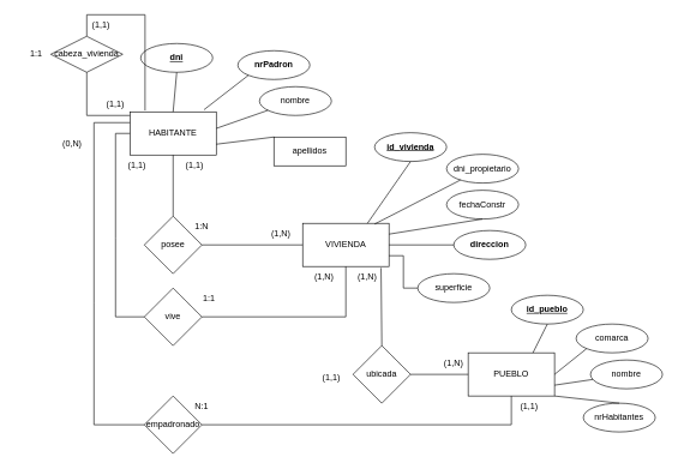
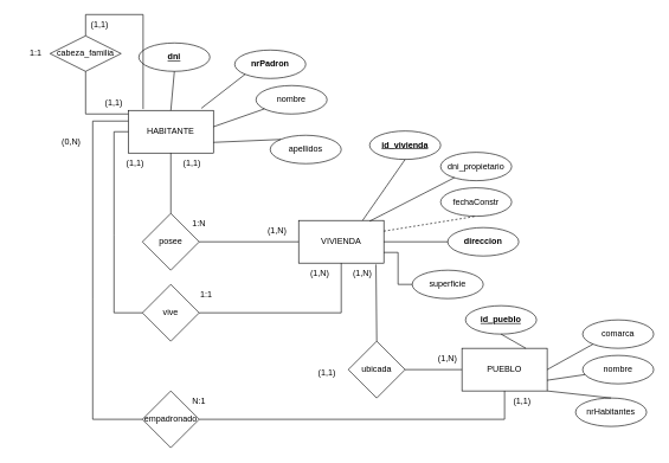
  <mxCell id="0" />
  <mxCell id="1" parent="0" />
  <mxCell id="2" value="HABITANTE" style="rounded=0;whiteSpace=wrap;html=1;" parent="1" vertex="1"><mxGeometry x="180" y="155" width="120" height="60" as="geometry" /></mxCell>
  <mxCell id="3" value="VIVIENDA" style="rounded=0;whiteSpace=wrap;html=1;" parent="1" vertex="1"><mxGeometry x="420" y="310" width="120" height="60" as="geometry" /></mxCell>
  <mxCell id="4" value="PUEBLO" style="rounded=0;whiteSpace=wrap;html=1;" parent="1" vertex="1"><mxGeometry x="650" y="490" width="120" height="60" as="geometry" /></mxCell>
  <mxCell id="5" value="nrHabitantes" style="ellipse;whiteSpace=wrap;html=1;" parent="1" vertex="1"><mxGeometry x="810" y="560" width="100" height="40" as="geometry" /></mxCell>
  <mxCell id="6" value="nombre" style="ellipse;whiteSpace=wrap;html=1;fontStyle=0" parent="1" vertex="1"><mxGeometry x="820" y="500" width="100" height="40" as="geometry" /></mxCell>
  <mxCell id="7" value="fechaConstr" style="ellipse;whiteSpace=wrap;html=1;" parent="1" vertex="1"><mxGeometry x="620" y="264" width="100" height="40" as="geometry" /></mxCell>
  <mxCell id="8" value="direccion" style="ellipse;whiteSpace=wrap;html=1;fontStyle=1" parent="1" vertex="1"><mxGeometry x="630" y="320" width="100" height="40" as="geometry" /></mxCell>
  <mxCell id="9" value="" style="edgeStyle=orthogonalEdgeStyle;rounded=0;orthogonalLoop=1;jettySize=auto;html=1;endArrow=none;endFill=0;exitX=0;exitY=0.5;exitDx=0;exitDy=0;entryX=1;entryY=0.75;entryDx=0;entryDy=0;" parent="1" source="10" target="3" edge="1"><mxGeometry relative="1" as="geometry"><mxPoint x="945" y="210" as="sourcePoint" /></mxGeometry></mxCell>
  <mxCell id="10" value="superficie" style="ellipse;whiteSpace=wrap;html=1;" parent="1" vertex="1"><mxGeometry x="580" y="380" width="100" height="40" as="geometry" /></mxCell>
- <mxCell id="11" value="apellidos" style="whiteSpace=wrap;html=1;rounded=0;" parent="1" vertex="1"><mxGeometry x="380" y="190" width="100" height="40" as="geometry" /></mxCell>
+ <mxCell id="11" value="apellidos" style="ellipse;whiteSpace=wrap;html=1;" parent="1" vertex="1"><mxGeometry x="380" y="190" width="100" height="40" as="geometry" /></mxCell>
  <mxCell id="12" value="nombre" style="ellipse;whiteSpace=wrap;html=1;" parent="1" vertex="1"><mxGeometry x="360" y="120" width="100" height="40" as="geometry" /></mxCell>
  <mxCell id="13" value="&lt;b&gt;&lt;span&gt;nrPadron&lt;/span&gt;&lt;/b&gt;" style="ellipse;whiteSpace=wrap;html=1;fontStyle=0" parent="1" vertex="1"><mxGeometry x="330" y="70" width="100" height="40" as="geometry" /></mxCell>
  <mxCell id="14" value="dni" style="ellipse;whiteSpace=wrap;html=1;fontStyle=5" parent="1" vertex="1"><mxGeometry x="195" y="60" width="100" height="40" as="geometry" /></mxCell>
  <mxCell id="15" value="&lt;span&gt;&lt;span&gt;dni_propietario&lt;/span&gt;&lt;/span&gt;" style="ellipse;whiteSpace=wrap;html=1;fontStyle=0" parent="1" vertex="1"><mxGeometry x="620" y="214" width="100" height="40" as="geometry" /></mxCell>
- <mxCell id="16" value="comarca" style="ellipse;whiteSpace=wrap;html=1;" parent="1" vertex="1"><mxGeometry x="800" y="450" width="100" height="40" as="geometry" /></mxCell>
+ <mxCell id="16" value="comarca" style="ellipse;whiteSpace=wrap;html=1;" parent="1" vertex="1"><mxGeometry x="820" y="450" width="100" height="40" as="geometry" /></mxCell>
  <mxCell id="17" value="" style="endArrow=none;html=1;rounded=0;exitX=0.833;exitY=0.017;exitDx=0;exitDy=0;exitPerimeter=0;" parent="1" source="3" target="15" edge="1"><mxGeometry width="50" height="50" relative="1" as="geometry"><mxPoint x="875" y="190" as="sourcePoint" /><mxPoint x="925" y="140" as="targetPoint" /></mxGeometry></mxCell>
  <mxCell id="18" value="" style="endArrow=none;html=1;rounded=0;exitX=1;exitY=0.5;exitDx=0;exitDy=0;entryX=0;entryY=1;entryDx=0;entryDy=0;" parent="1" source="4" target="16" edge="1"><mxGeometry width="50" height="50" relative="1" as="geometry"><mxPoint x="770" y="524" as="sourcePoint" /><mxPoint x="820" y="474" as="targetPoint" /></mxGeometry></mxCell>
  <mxCell id="19" value="" style="endArrow=none;html=1;rounded=0;exitX=1;exitY=0.5;exitDx=0;exitDy=0;entryX=0;entryY=0.5;entryDx=0;entryDy=0;" parent="1" source="3" target="8" edge="1"><mxGeometry width="50" height="50" relative="1" as="geometry"><mxPoint x="785" y="210" as="sourcePoint" /><mxPoint x="835" y="160" as="targetPoint" /></mxGeometry></mxCell>
- <mxCell id="20" value="" style="endArrow=none;html=1;rounded=0;exitX=1;exitY=0.25;exitDx=0;exitDy=0;entryX=0.5;entryY=1;entryDx=0;entryDy=0;" parent="1" source="3" target="7" edge="1"><mxGeometry width="50" height="50" relative="1" as="geometry"><mxPoint x="675" y="220" as="sourcePoint" /><mxPoint x="725" y="170" as="targetPoint" /></mxGeometry></mxCell>
+ <mxCell id="20" value="" style="endArrow=none;html=1;rounded=0;exitX=1;exitY=0.25;exitDx=0;exitDy=0;entryX=0.5;entryY=1;entryDx=0;entryDy=0;dashed=1;" parent="1" source="3" target="7" edge="1"><mxGeometry width="50" height="50" relative="1" as="geometry"><mxPoint x="675" y="220" as="sourcePoint" /><mxPoint x="725" y="170" as="targetPoint" /></mxGeometry></mxCell>
  <mxCell id="21" value="" style="endArrow=none;html=1;rounded=0;entryX=1;entryY=0.75;entryDx=0;entryDy=0;" parent="1" source="6" target="4" edge="1"><mxGeometry width="50" height="50" relative="1" as="geometry"><mxPoint x="730" y="570" as="sourcePoint" /><mxPoint x="800" y="530" as="targetPoint" /></mxGeometry></mxCell>
  <mxCell id="22" value="" style="endArrow=none;html=1;rounded=0;exitX=0.5;exitY=0;exitDx=0;exitDy=0;entryX=1;entryY=1;entryDx=0;entryDy=0;" parent="1" source="5" target="4" edge="1"><mxGeometry width="50" height="50" relative="1" as="geometry"><mxPoint x="1070" y="480" as="sourcePoint" /><mxPoint x="790" y="540" as="targetPoint" /><Array as="points" /></mxGeometry></mxCell>
  <mxCell id="23" value="" style="endArrow=none;html=1;rounded=0;entryX=0.5;entryY=1;entryDx=0;entryDy=0;exitX=0.5;exitY=0;exitDx=0;exitDy=0;" parent="1" source="2" target="14" edge="1"><mxGeometry width="50" height="50" relative="1" as="geometry"><mxPoint x="250" y="150" as="sourcePoint" /><mxPoint x="345" y="175" as="targetPoint" /><Array as="points" /></mxGeometry></mxCell>
  <mxCell id="24" value="" style="endArrow=none;html=1;rounded=0;exitX=0.858;exitY=-0.05;exitDx=0;exitDy=0;entryX=0;entryY=1;entryDx=0;entryDy=0;exitPerimeter=0;" parent="1" source="2" target="13" edge="1"><mxGeometry width="50" height="50" relative="1" as="geometry"><mxPoint x="320" y="265" as="sourcePoint" /><mxPoint x="370" y="215" as="targetPoint" /></mxGeometry></mxCell>
  <mxCell id="25" value="" style="endArrow=none;html=1;rounded=0;exitX=0;exitY=0;exitDx=0;exitDy=0;entryX=1;entryY=0.75;entryDx=0;entryDy=0;" parent="1" source="11" target="2" edge="1"><mxGeometry width="50" height="50" relative="1" as="geometry"><mxPoint x="195" y="300" as="sourcePoint" /><mxPoint x="245" y="250" as="targetPoint" /></mxGeometry></mxCell>
  <mxCell id="26" value="" style="endArrow=none;html=1;rounded=0;exitX=1;exitY=0.383;exitDx=0;exitDy=0;exitPerimeter=0;" parent="1" source="2" target="12" edge="1"><mxGeometry width="50" height="50" relative="1" as="geometry"><mxPoint x="310" y="300" as="sourcePoint" /><mxPoint x="360" y="250" as="targetPoint" /></mxGeometry></mxCell>
  <mxCell id="27" value="posee" style="rhombus;whiteSpace=wrap;html=1;" parent="1" vertex="1"><mxGeometry x="200" y="300" width="80" height="80" as="geometry" /></mxCell>
  <mxCell id="28" value="" style="endArrow=none;html=1;rounded=0;entryX=0.5;entryY=1;entryDx=0;entryDy=0;exitX=0.5;exitY=0;exitDx=0;exitDy=0;" parent="1" source="27" target="2" edge="1"><mxGeometry width="50" height="50" relative="1" as="geometry"><mxPoint x="240" y="310" as="sourcePoint" /><mxPoint x="560" y="260" as="targetPoint" /></mxGeometry></mxCell>
  <mxCell id="29" value="" style="endArrow=none;html=1;rounded=0;exitX=1;exitY=0.5;exitDx=0;exitDy=0;entryX=0;entryY=0.5;entryDx=0;entryDy=0;" parent="1" source="27" target="3" edge="1"><mxGeometry width="50" height="50" relative="1" as="geometry"><mxPoint x="270" y="350" as="sourcePoint" /><mxPoint x="490" y="340" as="targetPoint" /></mxGeometry></mxCell>
  <mxCell id="30" value="vive" style="rhombus;whiteSpace=wrap;html=1;" parent="1" vertex="1"><mxGeometry x="200" y="400" width="80" height="80" as="geometry" /></mxCell>
  <mxCell id="31" value="" style="endArrow=none;html=1;rounded=0;entryX=0;entryY=0.5;entryDx=0;entryDy=0;exitX=0;exitY=0.5;exitDx=0;exitDy=0;" parent="1" source="30" target="2" edge="1"><mxGeometry width="50" height="50" relative="1" as="geometry"><mxPoint x="510" y="340" as="sourcePoint" /><mxPoint x="560" y="290" as="targetPoint" /><Array as="points"><mxPoint x="160" y="440" /><mxPoint x="160" y="330" /><mxPoint x="160" y="185" /></Array></mxGeometry></mxCell>
  <mxCell id="32" value="" style="endArrow=none;html=1;rounded=0;exitX=1;exitY=0.5;exitDx=0;exitDy=0;entryX=0.5;entryY=1;entryDx=0;entryDy=0;" parent="1" source="30" target="3" edge="1"><mxGeometry width="50" height="50" relative="1" as="geometry"><mxPoint x="410" y="470" as="sourcePoint" /><mxPoint x="460" y="420" as="targetPoint" /><Array as="points"><mxPoint x="480" y="440" /></Array></mxGeometry></mxCell>
  <mxCell id="33" value="(1,N)" style="text;html=1;strokeColor=none;fillColor=none;align=center;verticalAlign=middle;whiteSpace=wrap;rounded=0;" parent="1" vertex="1"><mxGeometry x="360" y="310" width="60" height="30" as="geometry" /></mxCell>
  <mxCell id="34" value="1:N" style="text;html=1;strokeColor=none;fillColor=none;align=center;verticalAlign=middle;whiteSpace=wrap;rounded=0;" parent="1" vertex="1"><mxGeometry x="250" y="300" width="60" height="30" as="geometry" /></mxCell>
  <mxCell id="35" value="(1,N)" style="text;html=1;strokeColor=none;fillColor=none;align=center;verticalAlign=middle;whiteSpace=wrap;rounded=0;" parent="1" vertex="1"><mxGeometry x="420" y="370" width="60" height="30" as="geometry" /></mxCell>
  <mxCell id="36" value="1:1" style="text;html=1;strokeColor=none;fillColor=none;align=center;verticalAlign=middle;whiteSpace=wrap;rounded=0;" parent="1" vertex="1"><mxGeometry x="260" y="400" width="60" height="30" as="geometry" /></mxCell>
  <mxCell id="37" value="ubicada" style="rhombus;whiteSpace=wrap;html=1;" parent="1" vertex="1"><mxGeometry x="490" y="480" width="80" height="80" as="geometry" /></mxCell>
  <mxCell id="38" value="" style="endArrow=none;html=1;rounded=0;exitX=0.5;exitY=0;exitDx=0;exitDy=0;entryX=0.908;entryY=1.033;entryDx=0;entryDy=0;entryPerimeter=0;" parent="1" source="37" target="3" edge="1"><mxGeometry width="50" height="50" relative="1" as="geometry"><mxPoint x="470" y="425" as="sourcePoint" /><mxPoint x="530" y="375" as="targetPoint" /></mxGeometry></mxCell>
  <mxCell id="39" value="" style="endArrow=none;html=1;rounded=0;entryX=0;entryY=0.5;entryDx=0;entryDy=0;exitX=1;exitY=0.5;exitDx=0;exitDy=0;" parent="1" source="37" target="4" edge="1"><mxGeometry width="50" height="50" relative="1" as="geometry"><mxPoint x="570" y="520" as="sourcePoint" /><mxPoint x="620" y="470" as="targetPoint" /></mxGeometry></mxCell>
  <mxCell id="40" value="(1,N)" style="text;html=1;strokeColor=none;fillColor=none;align=center;verticalAlign=middle;whiteSpace=wrap;rounded=0;" parent="1" vertex="1"><mxGeometry x="480" y="370" width="60" height="30" as="geometry" /></mxCell>
  <mxCell id="41" value="(1,N)" style="text;html=1;strokeColor=none;fillColor=none;align=center;verticalAlign=middle;whiteSpace=wrap;rounded=0;" parent="1" vertex="1"><mxGeometry x="600" y="490" width="60" height="30" as="geometry" /></mxCell>
  <mxCell id="42" value="(1,1)" style="text;html=1;strokeColor=none;fillColor=none;align=center;verticalAlign=middle;whiteSpace=wrap;rounded=0;" parent="1" vertex="1"><mxGeometry x="430" y="510" width="60" height="30" as="geometry" /></mxCell>
  <mxCell id="43" value="empadronado" style="rhombus;whiteSpace=wrap;html=1;" parent="1" vertex="1"><mxGeometry x="200" y="550" width="80" height="80" as="geometry" /></mxCell>
  <mxCell id="44" value="" style="endArrow=none;html=1;rounded=0;entryX=0;entryY=0.25;entryDx=0;entryDy=0;exitX=0;exitY=0.5;exitDx=0;exitDy=0;" parent="1" source="43" target="2" edge="1"><mxGeometry width="50" height="50" relative="1" as="geometry"><mxPoint x="120" y="214" as="sourcePoint" /><mxPoint x="170" y="164" as="targetPoint" /><Array as="points"><mxPoint x="130" y="590" /><mxPoint x="130" y="420" /><mxPoint x="130" y="170" /></Array></mxGeometry></mxCell>
  <mxCell id="45" value="" style="endArrow=none;html=1;rounded=0;entryX=0.5;entryY=1;entryDx=0;entryDy=0;exitX=1;exitY=0.5;exitDx=0;exitDy=0;" parent="1" source="43" target="4" edge="1"><mxGeometry width="50" height="50" relative="1" as="geometry"><mxPoint x="280" y="620" as="sourcePoint" /><mxPoint x="330" y="570" as="targetPoint" /><Array as="points"><mxPoint x="710" y="590" /></Array></mxGeometry></mxCell>
  <mxCell id="46" value="(0,N)" style="text;html=1;strokeColor=none;fillColor=none;align=center;verticalAlign=middle;whiteSpace=wrap;rounded=0;" parent="1" vertex="1"><mxGeometry x="70" y="184" width="60" height="30" as="geometry" /></mxCell>
  <mxCell id="47" value="(1,1)" style="text;html=1;strokeColor=none;fillColor=none;align=center;verticalAlign=middle;whiteSpace=wrap;rounded=0;" parent="1" vertex="1"><mxGeometry x="705" y="550" width="60" height="30" as="geometry" /></mxCell>
  <mxCell id="48" value="N:1" style="text;html=1;strokeColor=none;fillColor=none;align=center;verticalAlign=middle;whiteSpace=wrap;rounded=0;" parent="1" vertex="1"><mxGeometry x="250" y="550" width="60" height="30" as="geometry" /></mxCell>
  <mxCell id="49" style="edgeStyle=orthogonalEdgeStyle;rounded=0;orthogonalLoop=1;jettySize=auto;html=1;entryX=0.175;entryY=-0.033;entryDx=0;entryDy=0;entryPerimeter=0;exitX=0.5;exitY=0;exitDx=0;exitDy=0;endArrow=none;endFill=0;" parent="1" source="50" target="2" edge="1"><mxGeometry relative="1" as="geometry"><Array as="points"><mxPoint x="120" y="20" /><mxPoint x="201" y="20" /></Array></mxGeometry></mxCell>
- <mxCell id="50" value="cabeza_vivienda" style="rhombus;whiteSpace=wrap;html=1;" parent="1" vertex="1"><mxGeometry x="70" y="50" width="100" height="50" as="geometry" /></mxCell>
+ <mxCell id="50" value="cabeza_familia" style="rhombus;whiteSpace=wrap;html=1;" parent="1" vertex="1"><mxGeometry x="70" y="50" width="100" height="50" as="geometry" /></mxCell>
  <mxCell id="51" value="" style="endArrow=none;html=1;strokeWidth=1;rounded=0;entryX=0.5;entryY=1;entryDx=0;entryDy=0;endSize=4;startSize=4;" parent="1" target="50" edge="1"><mxGeometry width="50" height="50" relative="1" as="geometry"><mxPoint x="180" y="160" as="sourcePoint" /><mxPoint x="190" y="100" as="targetPoint" /><Array as="points"><mxPoint x="120" y="160" /></Array></mxGeometry></mxCell>
  <mxCell id="52" value="1:1" style="text;html=1;strokeColor=none;fillColor=none;align=center;verticalAlign=middle;whiteSpace=wrap;rounded=0;" parent="1" vertex="1"><mxGeometry y="60" width="60" height="30" as="geometry" x="20" /></mxCell>
  <mxCell id="53" value="(1,1)" style="text;html=1;strokeColor=none;fillColor=none;align=center;verticalAlign=middle;whiteSpace=wrap;rounded=0;" parent="1" vertex="1"><mxGeometry x="130" y="130" width="60" height="30" as="geometry" /></mxCell>
  <mxCell id="54" value="(1,1)" style="text;html=1;strokeColor=none;fillColor=none;align=center;verticalAlign=middle;whiteSpace=wrap;rounded=0;" parent="1" vertex="1"><mxGeometry x="110" y="20" width="60" height="30" as="geometry" /></mxCell>
- <mxCell id="55" value="id_pueblo" style="ellipse;whiteSpace=wrap;html=1;fontStyle=5" vertex="1" parent="1"><mxGeometry x="710" y="410" width="100" height="40" as="geometry" /></mxCell>
+ <mxCell id="55" value="id_pueblo" style="ellipse;whiteSpace=wrap;html=1;fontStyle=5" vertex="1" parent="1"><mxGeometry x="655" y="430" width="100" height="40" as="geometry" /></mxCell>
  <mxCell id="56" value="" style="endArrow=none;html=1;rounded=0;entryX=0.75;entryY=0;entryDx=0;entryDy=0;exitX=0.5;exitY=1;exitDx=0;exitDy=0;" edge="1" parent="1" source="55" target="4"><mxGeometry width="50" height="50" relative="1" as="geometry"><mxPoint x="833" y="537" as="sourcePoint" /><mxPoint x="780" y="545" as="targetPoint" /></mxGeometry></mxCell>
  <mxCell id="57" value="id_vivienda" style="ellipse;whiteSpace=wrap;html=1;fontStyle=5" vertex="1" parent="1"><mxGeometry x="520" y="184" width="100" height="40" as="geometry" /></mxCell>
  <mxCell id="58" value="" style="endArrow=none;html=1;rounded=0;exitX=0.75;exitY=0;exitDx=0;exitDy=0;entryX=0.5;entryY=1;entryDx=0;entryDy=0;" edge="1" parent="1" source="3" target="57"><mxGeometry width="50" height="50" relative="1" as="geometry"><mxPoint x="530" y="321" as="sourcePoint" /><mxPoint x="649" y="260" as="targetPoint" /></mxGeometry></mxCell>
  <mxCell id="59" value="(1,1)" style="text;html=1;strokeColor=none;fillColor=none;align=center;verticalAlign=middle;whiteSpace=wrap;rounded=0;" vertex="1" parent="1"><mxGeometry x="160" y="215" width="60" height="30" as="geometry" /></mxCell>
  <mxCell id="60" value="(1,1)" style="text;html=1;strokeColor=none;fillColor=none;align=center;verticalAlign=middle;whiteSpace=wrap;rounded=0;" vertex="1" parent="1"><mxGeometry x="240" y="214" width="60" height="30" as="geometry" /></mxCell>
